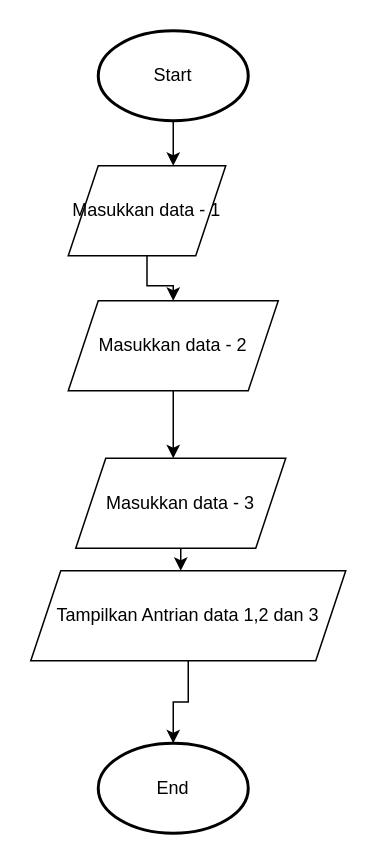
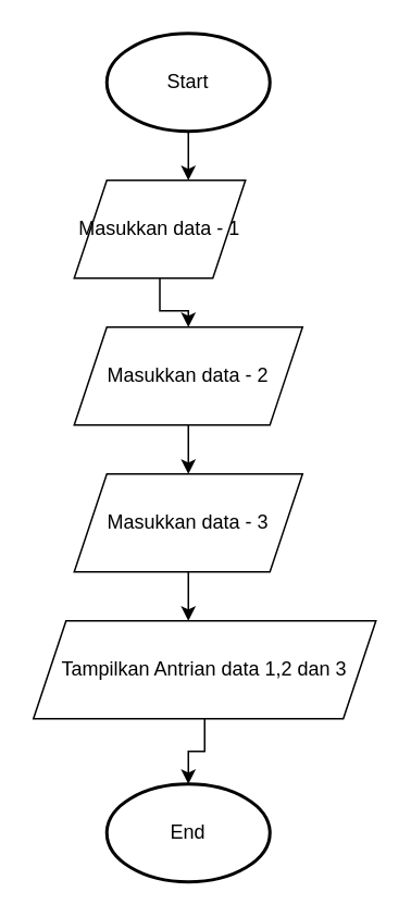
  <mxCell id="0" />
  <mxCell id="1" parent="0" />
  <mxCell id="2" value="" style="edgeStyle=orthogonalEdgeStyle;rounded=0;orthogonalLoop=1;jettySize=auto;html=1;" edge="1" parent="1" source="3" target="5"><mxGeometry relative="1" as="geometry"><Array as="points"><mxPoint x="115" y="110" /><mxPoint x="115" y="110" /></Array></mxGeometry></mxCell>
  <mxCell id="3" value="Start" style="strokeWidth=2;html=1;shape=mxgraph.flowchart.start_1;whiteSpace=wrap;" vertex="1" parent="1"><mxGeometry x="65" y="20" width="100" height="60" as="geometry" /></mxCell>
  <mxCell id="4" style="edgeStyle=orthogonalEdgeStyle;rounded=0;orthogonalLoop=1;jettySize=auto;html=1;entryX=0.5;entryY=0;entryDx=0;entryDy=0;" edge="1" parent="1" source="5" target="7"><mxGeometry relative="1" as="geometry" /></mxCell>
  <mxCell id="5" value="Masukkan data - 1" style="shape=parallelogram;perimeter=parallelogramPerimeter;whiteSpace=wrap;html=1;fixedSize=1;" vertex="1" parent="1"><mxGeometry x="45" y="110" width="105" height="60" as="geometry" /></mxCell>
  <mxCell id="6" value="" style="edgeStyle=orthogonalEdgeStyle;rounded=0;orthogonalLoop=1;jettySize=auto;html=1;" edge="1" parent="1" source="7" target="9"><mxGeometry relative="1" as="geometry"><Array as="points"><mxPoint x="115" y="290" /><mxPoint x="115" y="290" /></Array></mxGeometry></mxCell>
  <mxCell id="7" value="Masukkan data - 2" style="shape=parallelogram;perimeter=parallelogramPerimeter;whiteSpace=wrap;html=1;fixedSize=1;" vertex="1" parent="1"><mxGeometry x="45" y="200" width="140" height="60" as="geometry" /></mxCell>
  <mxCell id="8" value="" style="edgeStyle=orthogonalEdgeStyle;rounded=0;orthogonalLoop=1;jettySize=auto;html=1;" edge="1" parent="1" source="9" target="11"><mxGeometry relative="1" as="geometry"><Array as="points"><mxPoint x="115" y="380" /><mxPoint x="115" y="380" /></Array></mxGeometry></mxCell>
- <mxCell id="9" value="Masukkan data - 3" style="shape=parallelogram;perimeter=parallelogramPerimeter;whiteSpace=wrap;html=1;fixedSize=1;" vertex="1" parent="1"><mxGeometry x="50" y="305" width="140" height="60" as="geometry" /></mxCell>
+ <mxCell id="9" value="Masukkan data - 3" style="shape=parallelogram;perimeter=parallelogramPerimeter;whiteSpace=wrap;html=1;fixedSize=1;" vertex="1" parent="1"><mxGeometry x="45" y="290" width="140" height="60" as="geometry" /></mxCell>
  <mxCell id="10" style="edgeStyle=orthogonalEdgeStyle;rounded=0;orthogonalLoop=1;jettySize=auto;html=1;" edge="1" parent="1" source="11" target="12"><mxGeometry relative="1" as="geometry" /></mxCell>
  <mxCell id="11" value="Tampilkan Antrian data 1,2 dan 3" style="shape=parallelogram;perimeter=parallelogramPerimeter;whiteSpace=wrap;html=1;fixedSize=1;" vertex="1" parent="1"><mxGeometry x="20" y="380" width="210" height="60" as="geometry" /></mxCell>
- <mxCell id="12" value="End" style="strokeWidth=2;html=1;shape=mxgraph.flowchart.start_1;whiteSpace=wrap;" vertex="1" parent="1"><mxGeometry x="65" y="495" width="100" height="60" as="geometry" /></mxCell>
+ <mxCell id="12" value="End" style="strokeWidth=2;html=1;shape=mxgraph.flowchart.start_1;whiteSpace=wrap;" vertex="1" parent="1"><mxGeometry x="65" y="480" width="100" height="60" as="geometry" /></mxCell>
